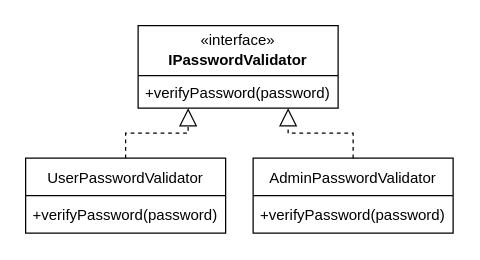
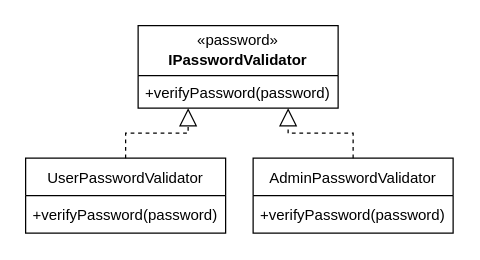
  <mxCell id="0" />
  <mxCell id="1" parent="0" />
  <mxCell id="2" value="" style="swimlane;fontStyle=0;childLayout=stackLayout;horizontal=1;startSize=40;fillColor=none;horizontalStack=0;resizeParent=1;resizeParentMax=0;resizeLast=0;collapsible=1;marginBottom=0;" parent="1" vertex="1"><mxGeometry x="110" y="20" width="160" height="66" as="geometry"><mxRectangle width="50" height="40" as="alternateBounds" /></mxGeometry></mxCell>
  <mxCell id="3" value="+verifyPassword(password)" style="text;strokeColor=none;fillColor=none;align=left;verticalAlign=top;spacingLeft=4;spacingRight=4;overflow=hidden;rotatable=0;points=[[0,0.5],[1,0.5]];portConstraint=eastwest;" parent="2" vertex="1"><mxGeometry y="40" width="160" height="26" as="geometry" /></mxCell>
  <mxCell id="4" value="UserPasswordValidator" style="swimlane;fontStyle=0;childLayout=stackLayout;horizontal=1;startSize=30;horizontalStack=0;resizeParent=1;resizeParentMax=0;resizeLast=0;collapsible=1;marginBottom=0;" parent="1" vertex="1"><mxGeometry x="20" y="126" width="160" height="60" as="geometry" /></mxCell>
  <mxCell id="5" value="+verifyPassword(password)" style="text;strokeColor=none;fillColor=none;align=left;verticalAlign=middle;spacingLeft=4;spacingRight=4;overflow=hidden;points=[[0,0.5],[1,0.5]];portConstraint=eastwest;rotatable=0;" parent="4" vertex="1"><mxGeometry y="30" width="160" height="30" as="geometry" /></mxCell>
  <mxCell id="6" value="AdminPasswordValidator" style="swimlane;fontStyle=0;childLayout=stackLayout;horizontal=1;startSize=30;horizontalStack=0;resizeParent=1;resizeParentMax=0;resizeLast=0;collapsible=1;marginBottom=0;" parent="1" vertex="1"><mxGeometry x="202" y="126" width="160" height="60" as="geometry" /></mxCell>
  <mxCell id="7" value="+verifyPassword(password)" style="text;strokeColor=none;fillColor=none;align=left;verticalAlign=middle;spacingLeft=4;spacingRight=4;overflow=hidden;points=[[0,0.5],[1,0.5]];portConstraint=eastwest;rotatable=0;" parent="6" vertex="1"><mxGeometry y="30" width="160" height="30" as="geometry" /></mxCell>
  <mxCell id="8" value="" style="endArrow=block;dashed=1;endFill=0;endSize=12;html=1;rounded=0;edgeStyle=orthogonalEdgeStyle;exitX=0.5;exitY=0;exitDx=0;exitDy=0;entryX=0.25;entryY=1;entryDx=0;entryDy=0;" parent="1" source="4" target="2" edge="1"><mxGeometry width="160" relative="1" as="geometry"><mxPoint x="120" y="236" as="sourcePoint" /><mxPoint x="180" y="206" as="targetPoint" /></mxGeometry></mxCell>
  <mxCell id="9" value="" style="endArrow=block;dashed=1;endFill=0;endSize=12;html=1;rounded=0;edgeStyle=orthogonalEdgeStyle;entryX=0.75;entryY=1;entryDx=0;entryDy=0;exitX=0.5;exitY=0;exitDx=0;exitDy=0;" parent="1" source="6" target="2" edge="1"><mxGeometry width="160" relative="1" as="geometry"><mxPoint x="110" y="136" as="sourcePoint" /><mxPoint x="160" y="96" as="targetPoint" /></mxGeometry></mxCell>
  <mxCell id="10" value="IPasswordValidator" style="text;align=center;fontStyle=1;verticalAlign=middle;spacingLeft=3;spacingRight=3;strokeColor=none;rotatable=0;points=[[0,0.5],[1,0.5]];portConstraint=eastwest;" parent="1" vertex="1"><mxGeometry x="120" y="34" width="140" height="26" as="geometry" /></mxCell>
- <mxCell id="11" value="&lt;span&gt;«interface»&lt;/span&gt;" style="text;html=1;strokeColor=none;fillColor=none;align=center;verticalAlign=middle;whiteSpace=wrap;rounded=0;" parent="1" vertex="1"><mxGeometry x="120" y="20" width="140" height="24" as="geometry" /></mxCell>
+ <mxCell id="11" value="&lt;span&gt;«password»&lt;/span&gt;" style="text;html=1;strokeColor=none;fillColor=none;align=center;verticalAlign=middle;whiteSpace=wrap;rounded=0;" parent="1" vertex="1"><mxGeometry x="120" y="20" width="140" height="24" as="geometry" /></mxCell>
